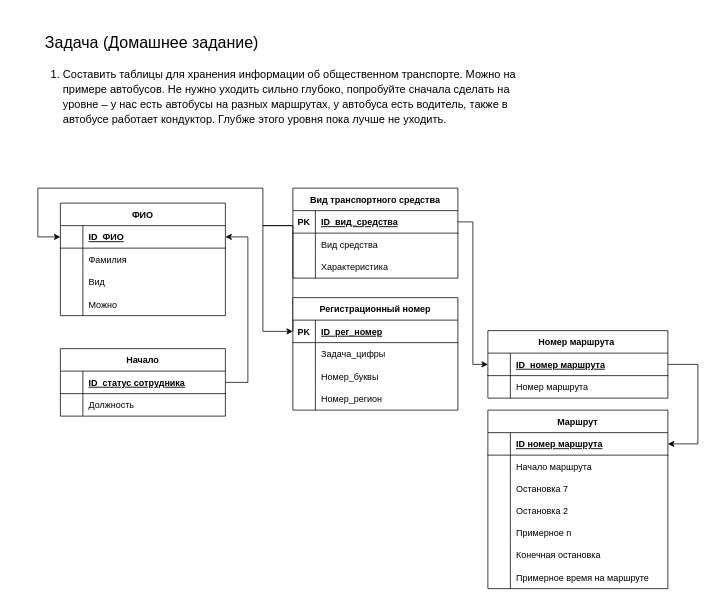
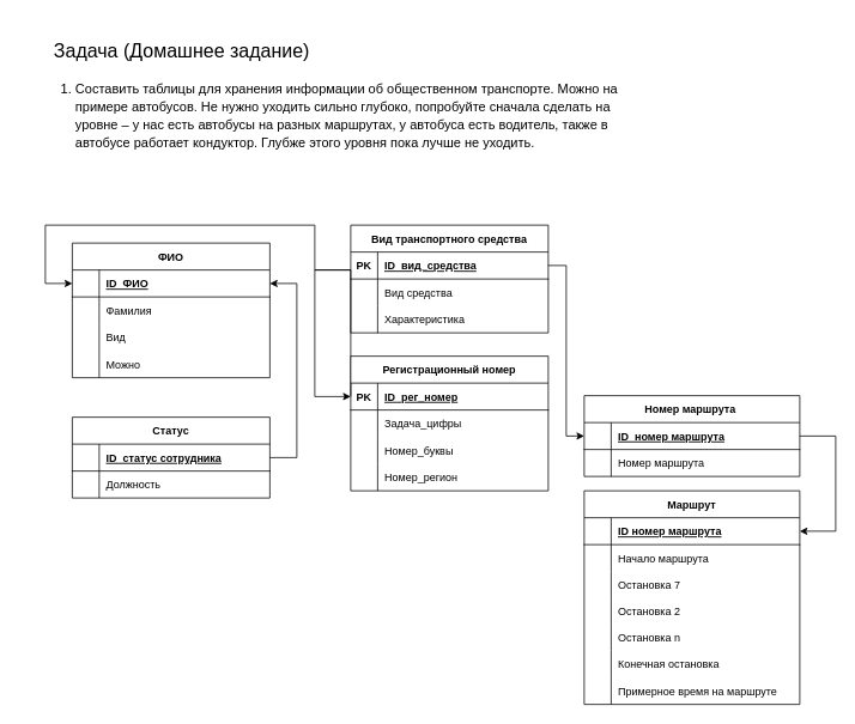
  <mxCell id="0" />
  <mxCell id="1" parent="0" />
  <mxCell id="2" style="edgeStyle=orthogonalEdgeStyle;rounded=0;orthogonalLoop=1;jettySize=auto;html=1;entryX=0;entryY=0.5;entryDx=0;entryDy=0;exitX=0;exitY=0.5;exitDx=0;exitDy=0;" edge="1" parent="1" source="4" target="17"><mxGeometry relative="1" as="geometry"><Array as="points"><mxPoint x="390" y="300" /><mxPoint x="350" y="300" /><mxPoint x="350" y="250" /><mxPoint x="50" y="250" /><mxPoint x="50" y="315" /></Array></mxGeometry></mxCell>
  <mxCell id="3" value="Регистрационный номер" style="shape=table;startSize=30;container=1;collapsible=1;childLayout=tableLayout;fixedRows=1;rowLines=0;fontStyle=1;align=center;resizeLast=1;" vertex="1" parent="1"><mxGeometry x="390" y="396" width="220" height="150" as="geometry" /></mxCell>
  <mxCell id="4" value="" style="shape=tableRow;horizontal=0;startSize=0;swimlaneHead=0;swimlaneBody=0;fillColor=none;collapsible=0;dropTarget=0;points=[[0,0.5],[1,0.5]];portConstraint=eastwest;top=0;left=0;right=0;bottom=1;" vertex="1" parent="3"><mxGeometry y="30" width="220" height="30" as="geometry" /></mxCell>
  <mxCell id="5" value="PK" style="shape=partialRectangle;connectable=0;fillColor=none;top=0;left=0;bottom=0;right=0;fontStyle=1;overflow=hidden;" vertex="1" parent="4"><mxGeometry width="30" height="30" as="geometry"><mxRectangle width="30" height="30" as="alternateBounds" /></mxGeometry></mxCell>
  <mxCell id="6" value="ID  рег_номер" style="shape=partialRectangle;connectable=0;fillColor=none;top=0;left=0;bottom=0;right=0;align=left;spacingLeft=6;fontStyle=5;overflow=hidden;" vertex="1" parent="4"><mxGeometry x="30" width="190" height="30" as="geometry"><mxRectangle width="190" height="30" as="alternateBounds" /></mxGeometry></mxCell>
  <mxCell id="7" value="" style="shape=tableRow;horizontal=0;startSize=0;swimlaneHead=0;swimlaneBody=0;fillColor=none;collapsible=0;dropTarget=0;points=[[0,0.5],[1,0.5]];portConstraint=eastwest;top=0;left=0;right=0;bottom=0;" vertex="1" parent="3"><mxGeometry y="60" width="220" height="30" as="geometry" /></mxCell>
  <mxCell id="8" value="" style="shape=partialRectangle;connectable=0;fillColor=none;top=0;left=0;bottom=0;right=0;editable=1;overflow=hidden;" vertex="1" parent="7"><mxGeometry width="30" height="30" as="geometry"><mxRectangle width="30" height="30" as="alternateBounds" /></mxGeometry></mxCell>
  <mxCell id="9" value="Задача_цифры" style="shape=partialRectangle;connectable=0;fillColor=none;top=0;left=0;bottom=0;right=0;align=left;spacingLeft=6;overflow=hidden;" vertex="1" parent="7"><mxGeometry x="30" width="190" height="30" as="geometry"><mxRectangle width="190" height="30" as="alternateBounds" /></mxGeometry></mxCell>
  <mxCell id="10" value="" style="shape=tableRow;horizontal=0;startSize=0;swimlaneHead=0;swimlaneBody=0;fillColor=none;collapsible=0;dropTarget=0;points=[[0,0.5],[1,0.5]];portConstraint=eastwest;top=0;left=0;right=0;bottom=0;" vertex="1" parent="3"><mxGeometry y="90" width="220" height="30" as="geometry" /></mxCell>
  <mxCell id="11" value="" style="shape=partialRectangle;connectable=0;fillColor=none;top=0;left=0;bottom=0;right=0;editable=1;overflow=hidden;" vertex="1" parent="10"><mxGeometry width="30" height="30" as="geometry"><mxRectangle width="30" height="30" as="alternateBounds" /></mxGeometry></mxCell>
  <mxCell id="12" value="Номер_буквы" style="shape=partialRectangle;connectable=0;fillColor=none;top=0;left=0;bottom=0;right=0;align=left;spacingLeft=6;overflow=hidden;" vertex="1" parent="10"><mxGeometry x="30" width="190" height="30" as="geometry"><mxRectangle width="190" height="30" as="alternateBounds" /></mxGeometry></mxCell>
  <mxCell id="13" value="" style="shape=tableRow;horizontal=0;startSize=0;swimlaneHead=0;swimlaneBody=0;fillColor=none;collapsible=0;dropTarget=0;points=[[0,0.5],[1,0.5]];portConstraint=eastwest;top=0;left=0;right=0;bottom=0;" vertex="1" parent="3"><mxGeometry y="120" width="220" height="30" as="geometry" /></mxCell>
  <mxCell id="14" value="" style="shape=partialRectangle;connectable=0;fillColor=none;top=0;left=0;bottom=0;right=0;editable=1;overflow=hidden;" vertex="1" parent="13"><mxGeometry width="30" height="30" as="geometry"><mxRectangle width="30" height="30" as="alternateBounds" /></mxGeometry></mxCell>
  <mxCell id="15" value="Номер_регион" style="shape=partialRectangle;connectable=0;fillColor=none;top=0;left=0;bottom=0;right=0;align=left;spacingLeft=6;overflow=hidden;" vertex="1" parent="13"><mxGeometry x="30" width="190" height="30" as="geometry"><mxRectangle width="190" height="30" as="alternateBounds" /></mxGeometry></mxCell>
  <mxCell id="16" value="ФИО" style="shape=table;startSize=30;container=1;collapsible=1;childLayout=tableLayout;fixedRows=1;rowLines=0;fontStyle=1;align=center;resizeLast=1;" vertex="1" parent="1"><mxGeometry x="80" y="270" width="220" height="150" as="geometry" /></mxCell>
  <mxCell id="17" value="" style="shape=tableRow;horizontal=0;startSize=0;swimlaneHead=0;swimlaneBody=0;fillColor=none;collapsible=0;dropTarget=0;points=[[0,0.5],[1,0.5]];portConstraint=eastwest;top=0;left=0;right=0;bottom=1;" vertex="1" parent="16"><mxGeometry y="30" width="220" height="30" as="geometry" /></mxCell>
  <mxCell id="18" value="" style="shape=partialRectangle;connectable=0;fillColor=none;top=0;left=0;bottom=0;right=0;fontStyle=1;overflow=hidden;" vertex="1" parent="17"><mxGeometry width="30" height="30" as="geometry"><mxRectangle width="30" height="30" as="alternateBounds" /></mxGeometry></mxCell>
  <mxCell id="19" value="ID  ФИО" style="shape=partialRectangle;connectable=0;fillColor=none;top=0;left=0;bottom=0;right=0;align=left;spacingLeft=6;fontStyle=5;overflow=hidden;" vertex="1" parent="17"><mxGeometry x="30" width="190" height="30" as="geometry"><mxRectangle width="190" height="30" as="alternateBounds" /></mxGeometry></mxCell>
  <mxCell id="20" value="" style="shape=tableRow;horizontal=0;startSize=0;swimlaneHead=0;swimlaneBody=0;fillColor=none;collapsible=0;dropTarget=0;points=[[0,0.5],[1,0.5]];portConstraint=eastwest;top=0;left=0;right=0;bottom=0;" vertex="1" parent="16"><mxGeometry y="60" width="220" height="30" as="geometry" /></mxCell>
  <mxCell id="21" value="" style="shape=partialRectangle;connectable=0;fillColor=none;top=0;left=0;bottom=0;right=0;editable=1;overflow=hidden;" vertex="1" parent="20"><mxGeometry width="30" height="30" as="geometry"><mxRectangle width="30" height="30" as="alternateBounds" /></mxGeometry></mxCell>
  <mxCell id="22" value="Фамилия" style="shape=partialRectangle;connectable=0;fillColor=none;top=0;left=0;bottom=0;right=0;align=left;spacingLeft=6;overflow=hidden;" vertex="1" parent="20"><mxGeometry x="30" width="190" height="30" as="geometry"><mxRectangle width="190" height="30" as="alternateBounds" /></mxGeometry></mxCell>
  <mxCell id="23" value="" style="shape=tableRow;horizontal=0;startSize=0;swimlaneHead=0;swimlaneBody=0;fillColor=none;collapsible=0;dropTarget=0;points=[[0,0.5],[1,0.5]];portConstraint=eastwest;top=0;left=0;right=0;bottom=0;" vertex="1" parent="16"><mxGeometry y="90" width="220" height="30" as="geometry" /></mxCell>
  <mxCell id="24" value="" style="shape=partialRectangle;connectable=0;fillColor=none;top=0;left=0;bottom=0;right=0;editable=1;overflow=hidden;" vertex="1" parent="23"><mxGeometry width="30" height="30" as="geometry"><mxRectangle width="30" height="30" as="alternateBounds" /></mxGeometry></mxCell>
  <mxCell id="25" value="Вид" style="shape=partialRectangle;connectable=0;fillColor=none;top=0;left=0;bottom=0;right=0;align=left;spacingLeft=6;overflow=hidden;" vertex="1" parent="23"><mxGeometry x="30" width="190" height="30" as="geometry"><mxRectangle width="190" height="30" as="alternateBounds" /></mxGeometry></mxCell>
  <mxCell id="26" value="" style="shape=tableRow;horizontal=0;startSize=0;swimlaneHead=0;swimlaneBody=0;fillColor=none;collapsible=0;dropTarget=0;points=[[0,0.5],[1,0.5]];portConstraint=eastwest;top=0;left=0;right=0;bottom=0;" vertex="1" parent="16"><mxGeometry y="120" width="220" height="30" as="geometry" /></mxCell>
  <mxCell id="27" value="" style="shape=partialRectangle;connectable=0;fillColor=none;top=0;left=0;bottom=0;right=0;editable=1;overflow=hidden;" vertex="1" parent="26"><mxGeometry width="30" height="30" as="geometry"><mxRectangle width="30" height="30" as="alternateBounds" /></mxGeometry></mxCell>
  <mxCell id="28" value="Можно" style="shape=partialRectangle;connectable=0;fillColor=none;top=0;left=0;bottom=0;right=0;align=left;spacingLeft=6;overflow=hidden;" vertex="1" parent="26"><mxGeometry x="30" width="190" height="30" as="geometry"><mxRectangle width="190" height="30" as="alternateBounds" /></mxGeometry></mxCell>
  <mxCell id="29" style="edgeStyle=orthogonalEdgeStyle;rounded=0;orthogonalLoop=1;jettySize=auto;html=1;exitX=1;exitY=0.5;exitDx=0;exitDy=0;entryX=1;entryY=0.5;entryDx=0;entryDy=0;" edge="1" parent="1" source="31" target="17"><mxGeometry relative="1" as="geometry"><mxPoint x="320" y="326" as="targetPoint" /><Array as="points"><mxPoint x="330" y="509" /><mxPoint x="330" y="315" /></Array></mxGeometry></mxCell>
- <mxCell id="30" value="Начало" style="shape=table;startSize=30;container=1;collapsible=1;childLayout=tableLayout;fixedRows=1;rowLines=0;fontStyle=1;align=center;resizeLast=1;" vertex="1" parent="1"><mxGeometry x="80" y="464" width="220" height="90" as="geometry" /></mxCell>
+ <mxCell id="30" value="Статус" style="shape=table;startSize=30;container=1;collapsible=1;childLayout=tableLayout;fixedRows=1;rowLines=0;fontStyle=1;align=center;resizeLast=1;" vertex="1" parent="1"><mxGeometry x="80" y="464" width="220" height="90" as="geometry" /></mxCell>
  <mxCell id="31" value="" style="shape=tableRow;horizontal=0;startSize=0;swimlaneHead=0;swimlaneBody=0;fillColor=none;collapsible=0;dropTarget=0;points=[[0,0.5],[1,0.5]];portConstraint=eastwest;top=0;left=0;right=0;bottom=1;" vertex="1" parent="30"><mxGeometry y="30" width="220" height="30" as="geometry" /></mxCell>
  <mxCell id="32" value="" style="shape=partialRectangle;connectable=0;fillColor=none;top=0;left=0;bottom=0;right=0;fontStyle=1;overflow=hidden;" vertex="1" parent="31"><mxGeometry width="30" height="30" as="geometry"><mxRectangle width="30" height="30" as="alternateBounds" /></mxGeometry></mxCell>
  <mxCell id="33" value="ID  статус сотрудника" style="shape=partialRectangle;connectable=0;fillColor=none;top=0;left=0;bottom=0;right=0;align=left;spacingLeft=6;fontStyle=5;overflow=hidden;" vertex="1" parent="31"><mxGeometry x="30" width="190" height="30" as="geometry"><mxRectangle width="190" height="30" as="alternateBounds" /></mxGeometry></mxCell>
  <mxCell id="34" value="" style="shape=tableRow;horizontal=0;startSize=0;swimlaneHead=0;swimlaneBody=0;fillColor=none;collapsible=0;dropTarget=0;points=[[0,0.5],[1,0.5]];portConstraint=eastwest;top=0;left=0;right=0;bottom=0;" vertex="1" parent="30"><mxGeometry y="60" width="220" height="30" as="geometry" /></mxCell>
  <mxCell id="35" value="" style="shape=partialRectangle;connectable=0;fillColor=none;top=0;left=0;bottom=0;right=0;editable=1;overflow=hidden;" vertex="1" parent="34"><mxGeometry width="30" height="30" as="geometry"><mxRectangle width="30" height="30" as="alternateBounds" /></mxGeometry></mxCell>
  <mxCell id="36" value="Должность" style="shape=partialRectangle;connectable=0;fillColor=none;top=0;left=0;bottom=0;right=0;align=left;spacingLeft=6;overflow=hidden;" vertex="1" parent="34"><mxGeometry x="30" width="190" height="30" as="geometry"><mxRectangle width="190" height="30" as="alternateBounds" /></mxGeometry></mxCell>
  <mxCell id="37" value="Номер маршрута " style="shape=table;startSize=30;container=1;collapsible=1;childLayout=tableLayout;fixedRows=1;rowLines=0;fontStyle=1;align=center;resizeLast=1;" vertex="1" parent="1"><mxGeometry x="650" y="440" width="240" height="90" as="geometry" /></mxCell>
  <mxCell id="38" value="" style="shape=tableRow;horizontal=0;startSize=0;swimlaneHead=0;swimlaneBody=0;fillColor=none;collapsible=0;dropTarget=0;points=[[0,0.5],[1,0.5]];portConstraint=eastwest;top=0;left=0;right=0;bottom=1;" vertex="1" parent="37"><mxGeometry y="30" width="240" height="30" as="geometry" /></mxCell>
  <mxCell id="39" value="" style="shape=partialRectangle;connectable=0;fillColor=none;top=0;left=0;bottom=0;right=0;fontStyle=1;overflow=hidden;" vertex="1" parent="38"><mxGeometry width="30" height="30" as="geometry"><mxRectangle width="30" height="30" as="alternateBounds" /></mxGeometry></mxCell>
  <mxCell id="40" value="ID  номер маршрута" style="shape=partialRectangle;connectable=0;fillColor=none;top=0;left=0;bottom=0;right=0;align=left;spacingLeft=6;fontStyle=5;overflow=hidden;" vertex="1" parent="38"><mxGeometry x="30" width="210" height="30" as="geometry"><mxRectangle width="210" height="30" as="alternateBounds" /></mxGeometry></mxCell>
  <mxCell id="41" value="" style="shape=tableRow;horizontal=0;startSize=0;swimlaneHead=0;swimlaneBody=0;fillColor=none;collapsible=0;dropTarget=0;points=[[0,0.5],[1,0.5]];portConstraint=eastwest;top=0;left=0;right=0;bottom=0;" vertex="1" parent="37"><mxGeometry y="60" width="240" height="30" as="geometry" /></mxCell>
  <mxCell id="42" value="" style="shape=partialRectangle;connectable=0;fillColor=none;top=0;left=0;bottom=0;right=0;editable=1;overflow=hidden;" vertex="1" parent="41"><mxGeometry width="30" height="30" as="geometry"><mxRectangle width="30" height="30" as="alternateBounds" /></mxGeometry></mxCell>
  <mxCell id="43" value="Номер маршрута" style="shape=partialRectangle;connectable=0;fillColor=none;top=0;left=0;bottom=0;right=0;align=left;spacingLeft=6;overflow=hidden;" vertex="1" parent="41"><mxGeometry x="30" width="210" height="30" as="geometry"><mxRectangle width="210" height="30" as="alternateBounds" /></mxGeometry></mxCell>
  <mxCell id="44" value="Маршрут" style="shape=table;startSize=30;container=1;collapsible=1;childLayout=tableLayout;fixedRows=1;rowLines=0;fontStyle=1;align=center;resizeLast=1;" vertex="1" parent="1"><mxGeometry x="650" y="546" width="240" height="238" as="geometry" /></mxCell>
  <mxCell id="45" value="" style="shape=tableRow;horizontal=0;startSize=0;swimlaneHead=0;swimlaneBody=0;fillColor=none;collapsible=0;dropTarget=0;points=[[0,0.5],[1,0.5]];portConstraint=eastwest;top=0;left=0;right=0;bottom=1;" vertex="1" parent="44"><mxGeometry y="30" width="240" height="30" as="geometry" /></mxCell>
  <mxCell id="46" value="" style="shape=partialRectangle;connectable=0;fillColor=none;top=0;left=0;bottom=0;right=0;fontStyle=1;overflow=hidden;" vertex="1" parent="45"><mxGeometry width="30" height="30" as="geometry"><mxRectangle width="30" height="30" as="alternateBounds" /></mxGeometry></mxCell>
  <mxCell id="47" value="ID номер маршрута" style="shape=partialRectangle;connectable=0;fillColor=none;top=0;left=0;bottom=0;right=0;align=left;spacingLeft=6;fontStyle=5;overflow=hidden;" vertex="1" parent="45"><mxGeometry x="30" width="210" height="30" as="geometry"><mxRectangle width="210" height="30" as="alternateBounds" /></mxGeometry></mxCell>
  <mxCell id="48" value="" style="shape=tableRow;horizontal=0;startSize=0;swimlaneHead=0;swimlaneBody=0;fillColor=none;collapsible=0;dropTarget=0;points=[[0,0.5],[1,0.5]];portConstraint=eastwest;top=0;left=0;right=0;bottom=0;" vertex="1" parent="44"><mxGeometry y="60" width="240" height="30" as="geometry" /></mxCell>
  <mxCell id="49" value="" style="shape=partialRectangle;connectable=0;fillColor=none;top=0;left=0;bottom=0;right=0;editable=1;overflow=hidden;" vertex="1" parent="48"><mxGeometry width="30" height="30" as="geometry"><mxRectangle width="30" height="30" as="alternateBounds" /></mxGeometry></mxCell>
  <mxCell id="50" value="Начало маршрута" style="shape=partialRectangle;connectable=0;fillColor=none;top=0;left=0;bottom=0;right=0;align=left;spacingLeft=6;overflow=hidden;" vertex="1" parent="48"><mxGeometry x="30" width="210" height="30" as="geometry"><mxRectangle width="210" height="30" as="alternateBounds" /></mxGeometry></mxCell>
  <mxCell id="51" value="" style="shape=tableRow;horizontal=0;startSize=0;swimlaneHead=0;swimlaneBody=0;fillColor=none;collapsible=0;dropTarget=0;points=[[0,0.5],[1,0.5]];portConstraint=eastwest;top=0;left=0;right=0;bottom=0;" vertex="1" parent="44"><mxGeometry y="90" width="240" height="30" as="geometry" /></mxCell>
  <mxCell id="52" value="" style="shape=partialRectangle;connectable=0;fillColor=none;top=0;left=0;bottom=0;right=0;editable=1;overflow=hidden;" vertex="1" parent="51"><mxGeometry width="30" height="30" as="geometry"><mxRectangle width="30" height="30" as="alternateBounds" /></mxGeometry></mxCell>
  <mxCell id="53" value="Остановка 7" style="shape=partialRectangle;connectable=0;fillColor=none;top=0;left=0;bottom=0;right=0;align=left;spacingLeft=6;overflow=hidden;" vertex="1" parent="51"><mxGeometry x="30" width="210" height="30" as="geometry"><mxRectangle width="210" height="30" as="alternateBounds" /></mxGeometry></mxCell>
  <mxCell id="54" value="" style="shape=tableRow;horizontal=0;startSize=0;swimlaneHead=0;swimlaneBody=0;fillColor=none;collapsible=0;dropTarget=0;points=[[0,0.5],[1,0.5]];portConstraint=eastwest;top=0;left=0;right=0;bottom=0;" vertex="1" parent="44"><mxGeometry y="120" width="240" height="28" as="geometry" /></mxCell>
  <mxCell id="55" value="" style="shape=partialRectangle;connectable=0;fillColor=none;top=0;left=0;bottom=0;right=0;editable=1;overflow=hidden;" vertex="1" parent="54"><mxGeometry width="30" height="28" as="geometry"><mxRectangle width="30" height="28" as="alternateBounds" /></mxGeometry></mxCell>
  <mxCell id="56" value="Остановка 2" style="shape=partialRectangle;connectable=0;fillColor=none;top=0;left=0;bottom=0;right=0;align=left;spacingLeft=6;overflow=hidden;" vertex="1" parent="54"><mxGeometry x="30" width="210" height="28" as="geometry"><mxRectangle width="210" height="28" as="alternateBounds" /></mxGeometry></mxCell>
  <mxCell id="57" value="" style="shape=tableRow;horizontal=0;startSize=0;swimlaneHead=0;swimlaneBody=0;fillColor=none;collapsible=0;dropTarget=0;points=[[0,0.5],[1,0.5]];portConstraint=eastwest;top=0;left=0;right=0;bottom=0;" vertex="1" parent="44"><mxGeometry y="148" width="240" height="30" as="geometry" /></mxCell>
  <mxCell id="58" value="" style="shape=partialRectangle;connectable=0;fillColor=none;top=0;left=0;bottom=0;right=0;editable=1;overflow=hidden;" vertex="1" parent="57"><mxGeometry width="30" height="30" as="geometry"><mxRectangle width="30" height="30" as="alternateBounds" /></mxGeometry></mxCell>
- <mxCell id="59" value="Примерное n" style="shape=partialRectangle;connectable=0;fillColor=none;top=0;left=0;bottom=0;right=0;align=left;spacingLeft=6;overflow=hidden;" vertex="1" parent="57"><mxGeometry x="30" width="210" height="30" as="geometry"><mxRectangle width="210" height="30" as="alternateBounds" /></mxGeometry></mxCell>
+ <mxCell id="59" value="Остановка n" style="shape=partialRectangle;connectable=0;fillColor=none;top=0;left=0;bottom=0;right=0;align=left;spacingLeft=6;overflow=hidden;" vertex="1" parent="57"><mxGeometry x="30" width="210" height="30" as="geometry"><mxRectangle width="210" height="30" as="alternateBounds" /></mxGeometry></mxCell>
  <mxCell id="60" value="" style="shape=tableRow;horizontal=0;startSize=0;swimlaneHead=0;swimlaneBody=0;fillColor=none;collapsible=0;dropTarget=0;points=[[0,0.5],[1,0.5]];portConstraint=eastwest;top=0;left=0;right=0;bottom=0;" vertex="1" parent="44"><mxGeometry y="178" width="240" height="30" as="geometry" /></mxCell>
  <mxCell id="61" value="" style="shape=partialRectangle;connectable=0;fillColor=none;top=0;left=0;bottom=0;right=0;editable=1;overflow=hidden;" vertex="1" parent="60"><mxGeometry width="30" height="30" as="geometry"><mxRectangle width="30" height="30" as="alternateBounds" /></mxGeometry></mxCell>
  <mxCell id="62" value="Конечная остановка" style="shape=partialRectangle;connectable=0;fillColor=none;top=0;left=0;bottom=0;right=0;align=left;spacingLeft=6;overflow=hidden;" vertex="1" parent="60"><mxGeometry x="30" width="210" height="30" as="geometry"><mxRectangle width="210" height="30" as="alternateBounds" /></mxGeometry></mxCell>
  <mxCell id="63" value="" style="shape=tableRow;horizontal=0;startSize=0;swimlaneHead=0;swimlaneBody=0;fillColor=none;collapsible=0;dropTarget=0;points=[[0,0.5],[1,0.5]];portConstraint=eastwest;top=0;left=0;right=0;bottom=0;" vertex="1" parent="44"><mxGeometry y="208" width="240" height="30" as="geometry" /></mxCell>
  <mxCell id="64" value="" style="shape=partialRectangle;connectable=0;fillColor=none;top=0;left=0;bottom=0;right=0;editable=1;overflow=hidden;" vertex="1" parent="63"><mxGeometry width="30" height="30" as="geometry"><mxRectangle width="30" height="30" as="alternateBounds" /></mxGeometry></mxCell>
  <mxCell id="65" value="Примерное время на маршруте" style="shape=partialRectangle;connectable=0;fillColor=none;top=0;left=0;bottom=0;right=0;align=left;spacingLeft=6;overflow=hidden;" vertex="1" parent="63"><mxGeometry x="30" width="210" height="30" as="geometry"><mxRectangle width="210" height="30" as="alternateBounds" /></mxGeometry></mxCell>
  <mxCell id="66" style="edgeStyle=orthogonalEdgeStyle;rounded=0;orthogonalLoop=1;jettySize=auto;html=1;exitX=1;exitY=0.5;exitDx=0;exitDy=0;entryX=0;entryY=0.5;entryDx=0;entryDy=0;" edge="1" parent="1" source="70" target="38"><mxGeometry relative="1" as="geometry" /></mxCell>
  <mxCell id="67" style="edgeStyle=orthogonalEdgeStyle;rounded=0;orthogonalLoop=1;jettySize=auto;html=1;exitX=1;exitY=0.5;exitDx=0;exitDy=0;entryX=1;entryY=0.5;entryDx=0;entryDy=0;" edge="1" parent="1" source="38" target="45"><mxGeometry relative="1" as="geometry"><Array as="points"><mxPoint x="930" y="485" /><mxPoint x="930" y="591" /></Array></mxGeometry></mxCell>
  <mxCell id="68" value="&lt;b id=&quot;docs-internal-guid-dbf39fee-7fff-2183-ce0e-9e9aab79819c&quot; style=&quot;font-weight:normal;&quot;&gt;&lt;h2 style=&quot;line-height:1.38;margin-left: 28.346pt;margin-top:12pt;margin-bottom:12pt;&quot; dir=&quot;ltr&quot;&gt;&lt;span style=&quot;font-size: 16pt; font-family: Arial; color: rgb(0, 0, 0); background-color: transparent; font-weight: 400; font-style: normal; font-variant: normal; text-decoration: none; vertical-align: baseline;&quot;&gt;Задача (Домашнее задание)&lt;/span&gt;&lt;/h2&gt;&lt;ol style=&quot;margin-top:0;margin-bottom:0;padding-inline-start:48px;&quot;&gt;&lt;li aria-level=&quot;1&quot; style=&quot;list-style-type: decimal; font-size: 11pt; font-family: Arial; color: rgb(0, 0, 0); background-color: transparent; font-weight: 400; font-style: normal; font-variant: normal; text-decoration: none; vertical-align: baseline; margin-left: 10.347pt;&quot; dir=&quot;ltr&quot;&gt;&lt;p role=&quot;presentation&quot; style=&quot;line-height:1.38;margin-top:12pt;margin-bottom:12pt;&quot; dir=&quot;ltr&quot;&gt;&lt;span style=&quot;font-size: 11pt; font-family: Arial; color: rgb(0, 0, 0); background-color: transparent; font-weight: 400; font-style: normal; font-variant: normal; text-decoration: none; vertical-align: baseline;&quot;&gt;Составить таблицы для хранения информации об общественном транспорте. Можно на примере автобусов. Не нужно уходить сильно глубоко, попробуйте сначала сделать на уровне – у нас есть автобусы на разных маршрутах, у автобуса есть водитель, также в автобусе работает кондуктор. Глубже этого уровня пока лучше не уходить.&lt;/span&gt;&lt;/p&gt;&lt;/li&gt;&lt;/ol&gt;&lt;/b&gt;" style="text;whiteSpace=wrap;html=1;" vertex="1" parent="1"><mxGeometry x="20" y="20" width="710" height="150" as="geometry" /></mxCell>
  <mxCell id="69" value="Вид транспортного средства" style="shape=table;startSize=30;container=1;collapsible=1;childLayout=tableLayout;fixedRows=1;rowLines=0;fontStyle=1;align=center;resizeLast=1;" vertex="1" parent="1"><mxGeometry x="390" y="250" width="220" height="120" as="geometry" /></mxCell>
  <mxCell id="70" value="" style="shape=tableRow;horizontal=0;startSize=0;swimlaneHead=0;swimlaneBody=0;fillColor=none;collapsible=0;dropTarget=0;points=[[0,0.5],[1,0.5]];portConstraint=eastwest;top=0;left=0;right=0;bottom=1;" vertex="1" parent="69"><mxGeometry y="30" width="220" height="30" as="geometry" /></mxCell>
  <mxCell id="71" value="PK" style="shape=partialRectangle;connectable=0;fillColor=none;top=0;left=0;bottom=0;right=0;fontStyle=1;overflow=hidden;" vertex="1" parent="70"><mxGeometry width="30" height="30" as="geometry"><mxRectangle width="30" height="30" as="alternateBounds" /></mxGeometry></mxCell>
  <mxCell id="72" value="ID  вид_средства" style="shape=partialRectangle;connectable=0;fillColor=none;top=0;left=0;bottom=0;right=0;align=left;spacingLeft=6;fontStyle=5;overflow=hidden;" vertex="1" parent="70"><mxGeometry x="30" width="190" height="30" as="geometry"><mxRectangle width="190" height="30" as="alternateBounds" /></mxGeometry></mxCell>
  <mxCell id="73" value="" style="shape=tableRow;horizontal=0;startSize=0;swimlaneHead=0;swimlaneBody=0;fillColor=none;collapsible=0;dropTarget=0;points=[[0,0.5],[1,0.5]];portConstraint=eastwest;top=0;left=0;right=0;bottom=0;" vertex="1" parent="69"><mxGeometry y="60" width="220" height="30" as="geometry" /></mxCell>
  <mxCell id="74" value="" style="shape=partialRectangle;connectable=0;fillColor=none;top=0;left=0;bottom=0;right=0;editable=1;overflow=hidden;" vertex="1" parent="73"><mxGeometry width="30" height="30" as="geometry"><mxRectangle width="30" height="30" as="alternateBounds" /></mxGeometry></mxCell>
  <mxCell id="75" value="Вид средства" style="shape=partialRectangle;connectable=0;fillColor=none;top=0;left=0;bottom=0;right=0;align=left;spacingLeft=6;overflow=hidden;" vertex="1" parent="73"><mxGeometry x="30" width="190" height="30" as="geometry"><mxRectangle width="190" height="30" as="alternateBounds" /></mxGeometry></mxCell>
  <mxCell id="76" value="" style="shape=tableRow;horizontal=0;startSize=0;swimlaneHead=0;swimlaneBody=0;fillColor=none;collapsible=0;dropTarget=0;points=[[0,0.5],[1,0.5]];portConstraint=eastwest;top=0;left=0;right=0;bottom=0;" vertex="1" parent="69"><mxGeometry y="90" width="220" height="30" as="geometry" /></mxCell>
  <mxCell id="77" value="" style="shape=partialRectangle;connectable=0;fillColor=none;top=0;left=0;bottom=0;right=0;editable=1;overflow=hidden;" vertex="1" parent="76"><mxGeometry width="30" height="30" as="geometry"><mxRectangle width="30" height="30" as="alternateBounds" /></mxGeometry></mxCell>
  <mxCell id="78" value="Характеристика" style="shape=partialRectangle;connectable=0;fillColor=none;top=0;left=0;bottom=0;right=0;align=left;spacingLeft=6;overflow=hidden;" vertex="1" parent="76"><mxGeometry x="30" width="190" height="30" as="geometry"><mxRectangle width="190" height="30" as="alternateBounds" /></mxGeometry></mxCell>
  <mxCell id="79" style="edgeStyle=orthogonalEdgeStyle;rounded=0;orthogonalLoop=1;jettySize=auto;html=1;entryX=0;entryY=0.5;entryDx=0;entryDy=0;" edge="1" parent="1" target="4"><mxGeometry relative="1" as="geometry"><mxPoint x="390" y="300" as="sourcePoint" /><Array as="points"><mxPoint x="390" y="300" /><mxPoint x="350" y="300" /><mxPoint x="350" y="441" /></Array></mxGeometry></mxCell>
